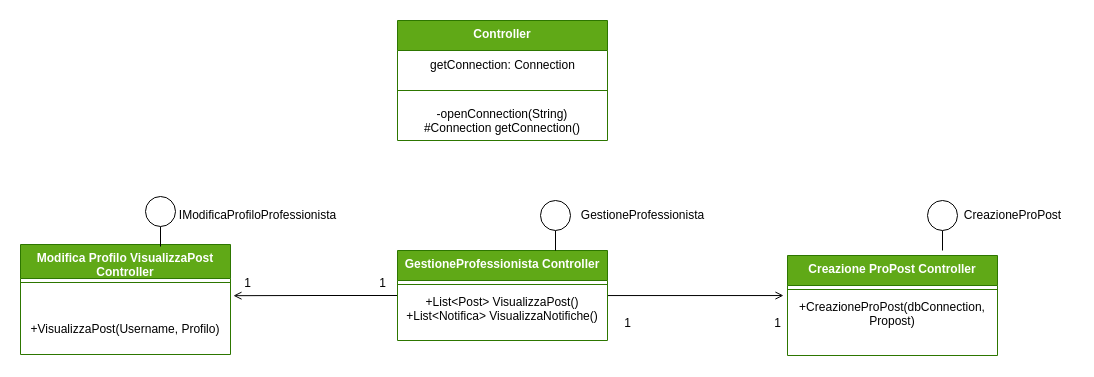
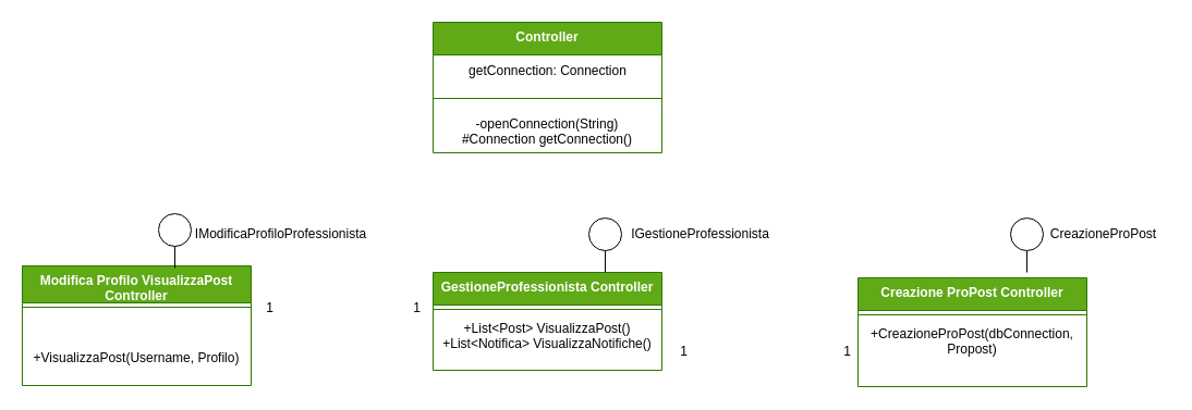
  <mxCell id="0" />
  <mxCell id="1" parent="0" />
- <mxCell id="2" style="edgeStyle=orthogonalEdgeStyle;rounded=0;orthogonalLoop=1;jettySize=auto;html=1;entryX=-0.019;entryY=0.033;entryDx=0;entryDy=0;entryPerimeter=0;endArrow=open;endFill=0;" parent="1" source="4" target="12" edge="1"><mxGeometry relative="1" as="geometry" /></mxCell>
- <mxCell id="3" style="edgeStyle=orthogonalEdgeStyle;rounded=0;orthogonalLoop=1;jettySize=auto;html=1;entryX=1.014;entryY=0.135;entryDx=0;entryDy=0;entryPerimeter=0;endArrow=open;endFill=0;" parent="1" source="4" target="9" edge="1"><mxGeometry relative="1" as="geometry" /></mxCell>
  <mxCell id="4" value="GestioneProfessionista Controller" style="swimlane;fontStyle=1;align=center;verticalAlign=top;childLayout=stackLayout;horizontal=1;startSize=30;horizontalStack=0;resizeParent=1;resizeParentMax=0;resizeLast=0;collapsible=1;marginBottom=0;whiteSpace=wrap;html=1;fillColor=#60a917;fontColor=#ffffff;strokeColor=#2D7600;" parent="1" vertex="1"><mxGeometry x="397" y="250" width="210" height="90" as="geometry" /></mxCell>
  <mxCell id="5" value="" style="line;strokeWidth=1;fillColor=none;align=left;verticalAlign=middle;spacingTop=-1;spacingLeft=3;spacingRight=3;rotatable=0;labelPosition=right;points=[];portConstraint=eastwest;strokeColor=inherit;" parent="4" vertex="1"><mxGeometry y="30" width="210" height="8" as="geometry" /></mxCell>
  <mxCell id="6" value="&lt;div&gt;+List&amp;lt;Post&amp;gt; VisualizzaPost()&lt;/div&gt;&lt;div&gt;+List&amp;lt;Notifica&amp;gt; VisualizzaNotifiche()&lt;br&gt;&lt;/div&gt;" style="text;strokeColor=none;fillColor=none;align=center;verticalAlign=top;spacingLeft=4;spacingRight=4;overflow=hidden;rotatable=0;points=[[0,0.5],[1,0.5]];portConstraint=eastwest;whiteSpace=wrap;html=1;" parent="4" vertex="1"><mxGeometry y="38" width="210" height="52" as="geometry" /></mxCell>
  <mxCell id="7" value="Modifica Profilo VisualizzaPost Controller" style="swimlane;fontStyle=1;align=center;verticalAlign=top;childLayout=stackLayout;horizontal=1;startSize=34;horizontalStack=0;resizeParent=1;resizeParentMax=0;resizeLast=0;collapsible=1;marginBottom=0;whiteSpace=wrap;html=1;fillColor=#60a917;fontColor=#ffffff;strokeColor=#2D7600;" parent="1" vertex="1"><mxGeometry x="20" y="244" width="210" height="110" as="geometry" /></mxCell>
  <mxCell id="8" value="" style="line;strokeWidth=1;fillColor=none;align=left;verticalAlign=middle;spacingTop=-1;spacingLeft=3;spacingRight=3;rotatable=0;labelPosition=right;points=[];portConstraint=eastwest;strokeColor=inherit;" parent="7" vertex="1"><mxGeometry y="34" width="210" height="8" as="geometry" /></mxCell>
  <mxCell id="9" value="&lt;br&gt;&lt;br&gt;+VisualizzaPost(Username, Profilo)" style="text;strokeColor=none;fillColor=none;align=center;verticalAlign=top;spacingLeft=4;spacingRight=4;overflow=hidden;rotatable=0;points=[[0,0.5],[1,0.5]];portConstraint=eastwest;whiteSpace=wrap;html=1;" parent="7" vertex="1"><mxGeometry y="42" width="210" height="68" as="geometry" /></mxCell>
  <mxCell id="10" value="Creazione ProPost Controller" style="swimlane;fontStyle=1;align=center;verticalAlign=top;childLayout=stackLayout;horizontal=1;startSize=30;horizontalStack=0;resizeParent=1;resizeParentMax=0;resizeLast=0;collapsible=1;marginBottom=0;whiteSpace=wrap;html=1;fillColor=#60a917;fontColor=#ffffff;strokeColor=#2D7600;" parent="1" vertex="1"><mxGeometry x="787" y="255" width="210" height="100" as="geometry" /></mxCell>
  <mxCell id="11" value="" style="line;strokeWidth=1;fillColor=none;align=left;verticalAlign=middle;spacingTop=-1;spacingLeft=3;spacingRight=3;rotatable=0;labelPosition=right;points=[];portConstraint=eastwest;strokeColor=inherit;" parent="10" vertex="1"><mxGeometry y="30" width="210" height="8" as="geometry" /></mxCell>
  <mxCell id="12" value="+CreazioneProPost(dbConnection, Propost)" style="text;strokeColor=none;fillColor=none;align=center;verticalAlign=top;spacingLeft=4;spacingRight=4;overflow=hidden;rotatable=0;points=[[0,0.5],[1,0.5]];portConstraint=eastwest;whiteSpace=wrap;html=1;" parent="10" vertex="1"><mxGeometry y="38" width="210" height="62" as="geometry" /></mxCell>
  <mxCell id="13" value="Controller" style="swimlane;fontStyle=1;align=center;verticalAlign=top;childLayout=stackLayout;horizontal=1;startSize=30;horizontalStack=0;resizeParent=1;resizeParentMax=0;resizeLast=0;collapsible=1;marginBottom=0;whiteSpace=wrap;html=1;fillColor=#60a917;fontColor=#ffffff;strokeColor=#2D7600;" parent="1" vertex="1"><mxGeometry x="397" y="20" width="210" height="120" as="geometry" /></mxCell>
  <mxCell id="14" value="getConnection: Connection" style="text;html=1;align=center;verticalAlign=middle;resizable=0;points=[];autosize=1;strokeColor=none;fillColor=none;" parent="13" vertex="1"><mxGeometry y="30" width="210" height="30" as="geometry" /></mxCell>
  <mxCell id="15" value="" style="line;strokeWidth=1;fillColor=none;align=left;verticalAlign=middle;spacingTop=-1;spacingLeft=3;spacingRight=3;rotatable=0;labelPosition=right;points=[];portConstraint=eastwest;strokeColor=inherit;" parent="13" vertex="1"><mxGeometry y="60" width="210" height="20" as="geometry" /></mxCell>
  <mxCell id="16" value="-openConnection(String)&lt;br&gt;#Connection getConnection()" style="text;strokeColor=none;fillColor=none;align=center;verticalAlign=top;spacingLeft=4;spacingRight=4;overflow=hidden;rotatable=0;points=[[0,0.5],[1,0.5]];portConstraint=eastwest;whiteSpace=wrap;html=1;" parent="13" vertex="1"><mxGeometry y="80" width="210" height="40" as="geometry" /></mxCell>
  <mxCell id="17" value="1" style="text;html=1;align=center;verticalAlign=middle;resizable=0;points=[];autosize=1;strokeColor=none;fillColor=none;" parent="1" vertex="1"><mxGeometry x="232" y="268" width="30" height="30" as="geometry" /></mxCell>
  <mxCell id="18" value="1" style="text;html=1;align=center;verticalAlign=middle;resizable=0;points=[];autosize=1;strokeColor=none;fillColor=none;" parent="1" vertex="1"><mxGeometry x="367" y="268" width="30" height="30" as="geometry" /></mxCell>
  <mxCell id="19" value="1" style="text;html=1;align=center;verticalAlign=middle;resizable=0;points=[];autosize=1;strokeColor=none;fillColor=none;" parent="1" vertex="1"><mxGeometry x="762" y="308" width="30" height="30" as="geometry" /></mxCell>
  <mxCell id="20" value="1" style="text;html=1;align=center;verticalAlign=middle;resizable=0;points=[];autosize=1;strokeColor=none;fillColor=none;" parent="1" vertex="1"><mxGeometry x="612" y="308" width="30" height="30" as="geometry" /></mxCell>
  <mxCell id="21" style="edgeStyle=orthogonalEdgeStyle;rounded=0;orthogonalLoop=1;jettySize=auto;html=1;entryX=0.75;entryY=0;entryDx=0;entryDy=0;endArrow=none;endFill=0;" parent="1" source="22" target="4" edge="1"><mxGeometry relative="1" as="geometry" /></mxCell>
  <mxCell id="22" value="" style="ellipse;whiteSpace=wrap;html=1;aspect=fixed;" parent="1" vertex="1"><mxGeometry x="540" y="200" width="30" height="30" as="geometry" /></mxCell>
- <mxCell id="23" value="GestioneProfessionista" style="text;html=1;align=center;verticalAlign=middle;resizable=0;points=[];autosize=1;strokeColor=none;fillColor=none;" parent="1" vertex="1"><mxGeometry x="567" y="200" width="150" height="30" as="geometry" /></mxCell>
+ <mxCell id="23" value="IGestioneProfessionista" style="text;html=1;align=center;verticalAlign=middle;resizable=0;points=[];autosize=1;strokeColor=none;fillColor=none;" parent="1" vertex="1"><mxGeometry x="567" y="200" width="150" height="30" as="geometry" /></mxCell>
  <mxCell id="24" style="edgeStyle=orthogonalEdgeStyle;rounded=0;orthogonalLoop=1;jettySize=auto;html=1;entryX=0.75;entryY=0;entryDx=0;entryDy=0;endArrow=none;endFill=0;" parent="1" source="25" edge="1"><mxGeometry relative="1" as="geometry"><mxPoint x="942" y="250" as="targetPoint" /></mxGeometry></mxCell>
  <mxCell id="25" value="" style="ellipse;whiteSpace=wrap;html=1;aspect=fixed;" parent="1" vertex="1"><mxGeometry x="927" y="200" width="30" height="30" as="geometry" /></mxCell>
  <mxCell id="26" value="CreazioneProPost" style="text;html=1;align=center;verticalAlign=middle;resizable=0;points=[];autosize=1;strokeColor=none;fillColor=none;" parent="1" vertex="1"><mxGeometry x="952" y="200" width="120" height="30" as="geometry" /></mxCell>
  <mxCell id="27" style="edgeStyle=orthogonalEdgeStyle;rounded=0;orthogonalLoop=1;jettySize=auto;html=1;entryX=0.75;entryY=0;entryDx=0;entryDy=0;endArrow=none;endFill=0;" parent="1" source="28" edge="1"><mxGeometry relative="1" as="geometry"><mxPoint x="160" y="246" as="targetPoint" /></mxGeometry></mxCell>
  <mxCell id="28" value="" style="ellipse;whiteSpace=wrap;html=1;aspect=fixed;" parent="1" vertex="1"><mxGeometry x="145" y="196" width="30" height="30" as="geometry" /></mxCell>
  <mxCell id="29" value="IModificaProfiloProfessionista" style="text;html=1;align=center;verticalAlign=middle;resizable=0;points=[];autosize=1;strokeColor=none;fillColor=none;" parent="1" vertex="1"><mxGeometry x="167" y="200" width="180" height="30" as="geometry" /></mxCell>
